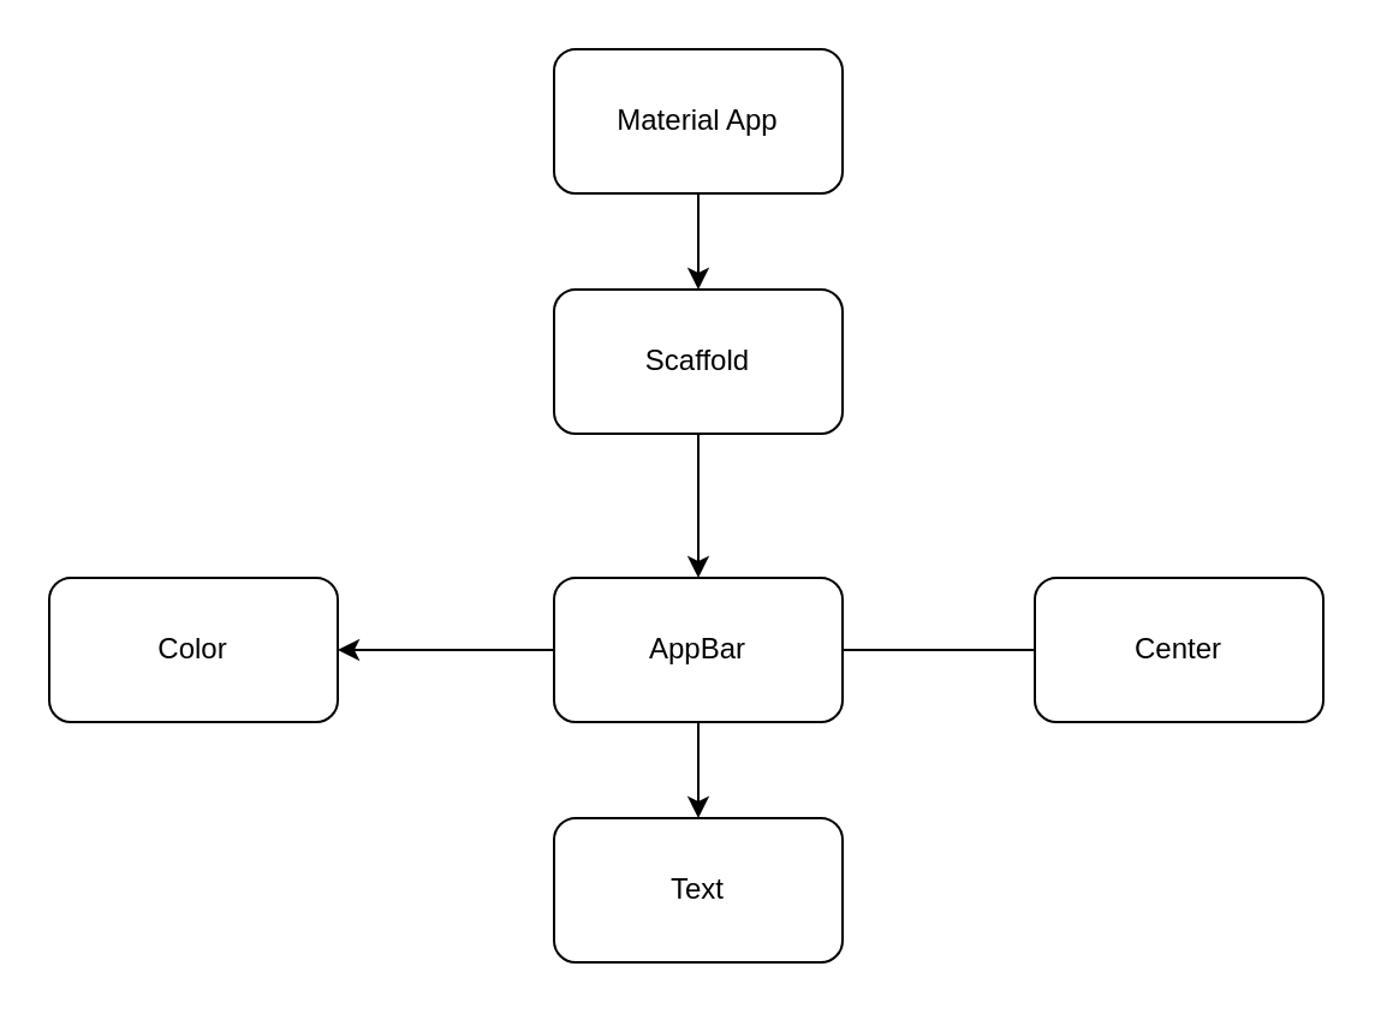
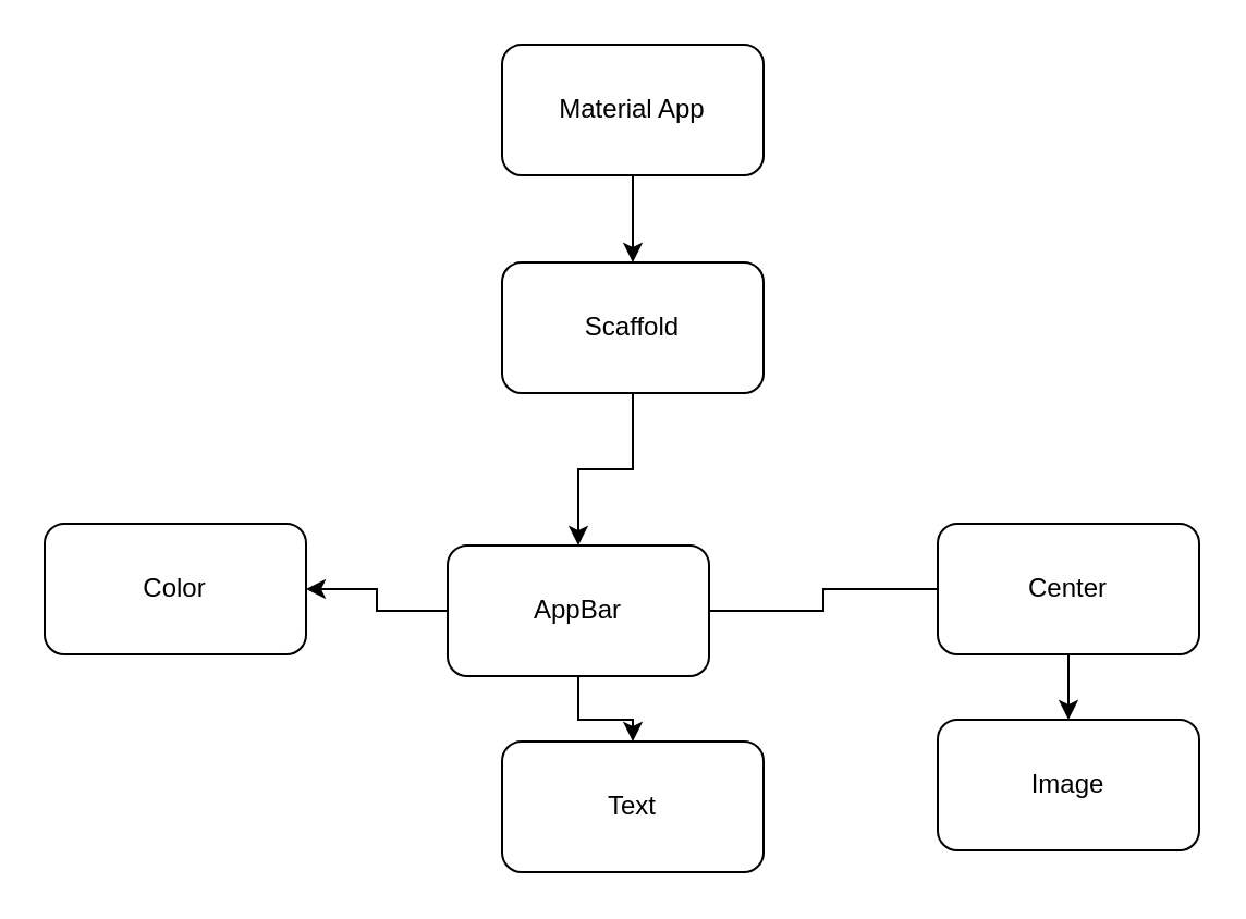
  <mxCell id="0" />
  <mxCell id="1" parent="0" />
  <mxCell id="2" value="" style="edgeStyle=orthogonalEdgeStyle;rounded=0;orthogonalLoop=1;jettySize=auto;html=1;" edge="1" parent="1" source="3" target="5"><mxGeometry relative="1" as="geometry" /></mxCell>
  <mxCell id="3" value="Material App" style="rounded=1;whiteSpace=wrap;html=1;" vertex="1" parent="1"><mxGeometry x="230" y="20" width="120" height="60" as="geometry" /></mxCell>
  <mxCell id="4" value="" style="edgeStyle=orthogonalEdgeStyle;rounded=0;orthogonalLoop=1;jettySize=auto;html=1;" edge="1" parent="1" source="5" target="10"><mxGeometry relative="1" as="geometry" /></mxCell>
  <mxCell id="5" value="Scaffold" style="rounded=1;whiteSpace=wrap;html=1;" vertex="1" parent="1"><mxGeometry x="230" y="120" width="120" height="60" as="geometry" /></mxCell>
  <mxCell id="6" value="Color" style="rounded=1;whiteSpace=wrap;html=1;" vertex="1" parent="1"><mxGeometry x="20" y="240" width="120" height="60" as="geometry" /></mxCell>
  <mxCell id="7" value="" style="edgeStyle=orthogonalEdgeStyle;rounded=0;orthogonalLoop=1;jettySize=auto;html=1;" edge="1" parent="1" source="10" target="6"><mxGeometry relative="1" as="geometry" /></mxCell>
  <mxCell id="8" value="" style="edgeStyle=orthogonalEdgeStyle;rounded=0;orthogonalLoop=1;jettySize=auto;html=1;endArrow=none;" edge="1" parent="1" source="10" target="12"><mxGeometry relative="1" as="geometry" /></mxCell>
  <mxCell id="9" value="" style="edgeStyle=orthogonalEdgeStyle;rounded=0;orthogonalLoop=1;jettySize=auto;html=1;" edge="1" parent="1" source="10" target="14"><mxGeometry relative="1" as="geometry" /></mxCell>
- <mxCell id="10" value="AppBar" style="rounded=1;whiteSpace=wrap;html=1;" vertex="1" parent="1"><mxGeometry x="230" y="240" width="120" height="60" as="geometry" /></mxCell>
+ <mxCell id="10" value="AppBar" style="rounded=1;whiteSpace=wrap;html=1;" vertex="1" parent="1"><mxGeometry x="205" y="250" width="120" height="60" as="geometry" /></mxCell>
+ <mxCell id="11" value="" style="edgeStyle=orthogonalEdgeStyle;rounded=0;orthogonalLoop=1;jettySize=auto;html=1;" edge="1" parent="1" source="12" target="13"><mxGeometry relative="1" as="geometry" /></mxCell>
  <mxCell id="12" value="Center" style="rounded=1;whiteSpace=wrap;html=1;" vertex="1" parent="1"><mxGeometry x="430" y="240" width="120" height="60" as="geometry" /></mxCell>
+ <mxCell id="13" value="Image" style="rounded=1;whiteSpace=wrap;html=1;" vertex="1" parent="1"><mxGeometry x="430" y="330" width="120" height="60" as="geometry" /></mxCell>
  <mxCell id="14" value="Text" style="rounded=1;whiteSpace=wrap;html=1;" vertex="1" parent="1"><mxGeometry x="230" y="340" width="120" height="60" as="geometry" /></mxCell>
